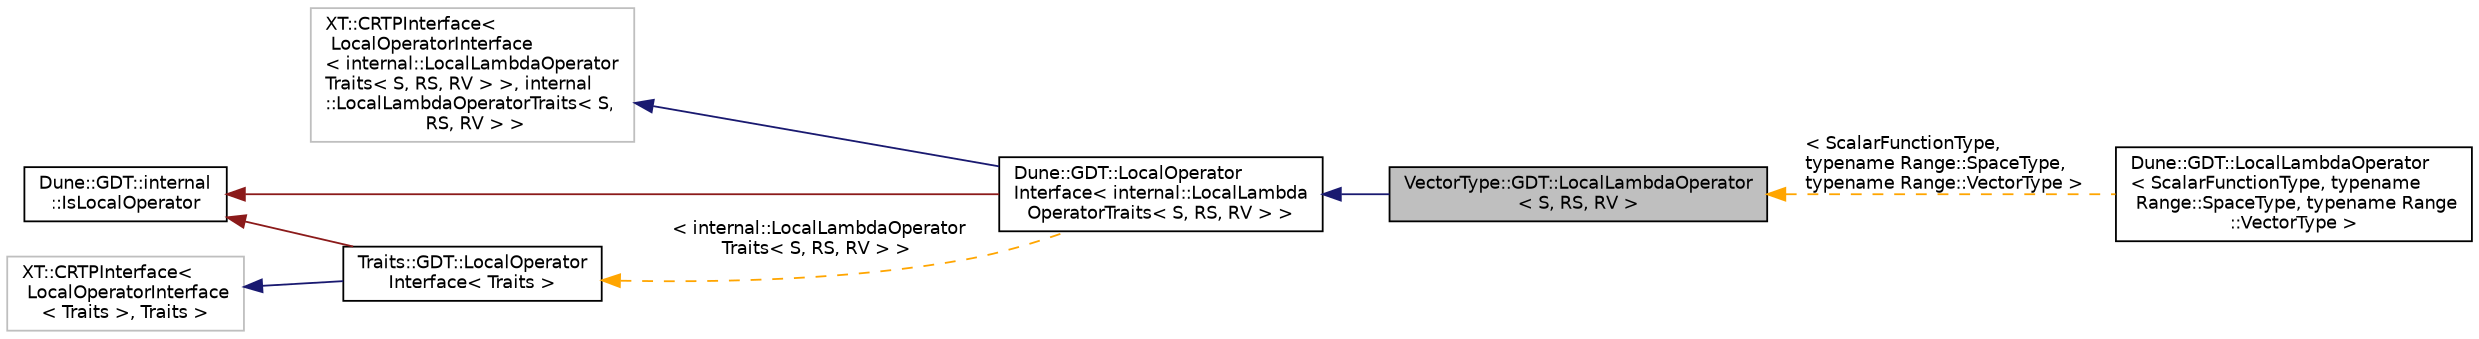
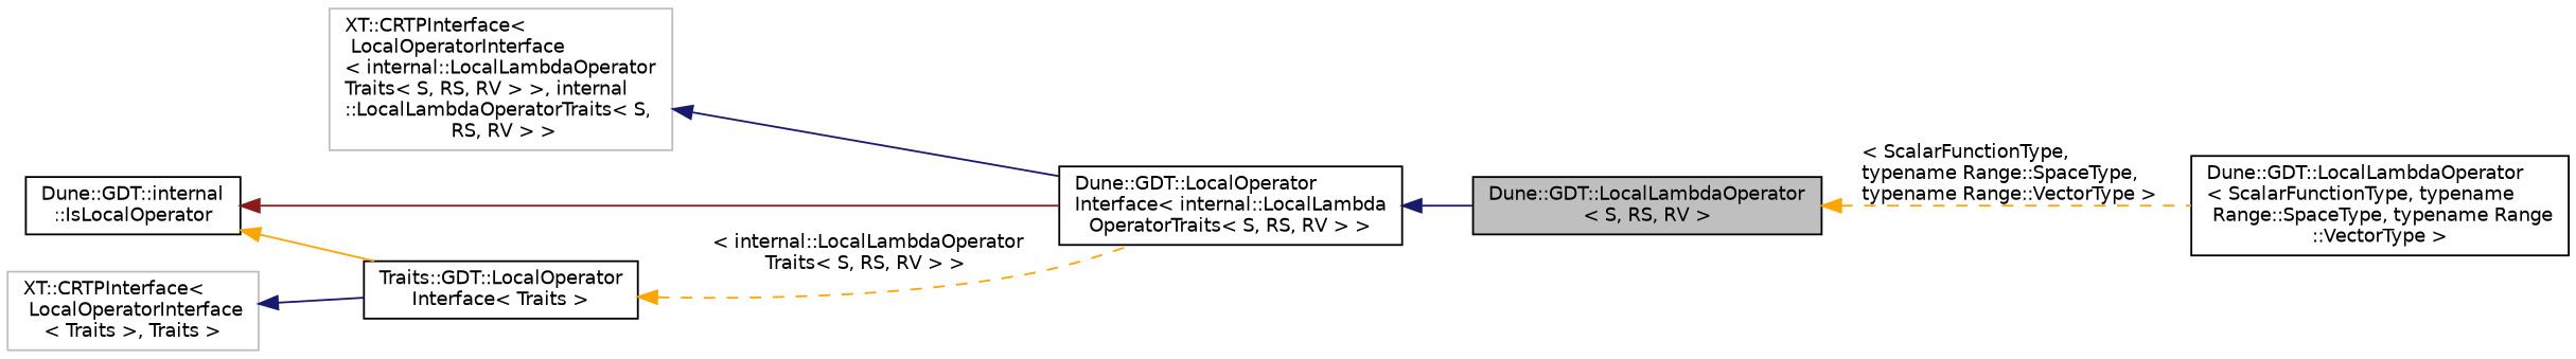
  digraph {
    rankdir=LR
    node [color=black fillcolor=white fontname=Helvetica fontsize=10 shape=record style=filled]
    edge [color=midnightblue dir=back fontname=Helvetica fontsize=10 labelfontname=Helvetica labelfontsize=10 style=solid]
-   n1 [fillcolor=grey75 fontcolor=black height=0.2 label="VectorType::GDT::LocalLambdaOperator\l\< S, RS, RV \>" width=0.4]
+   n1 [fillcolor=grey75 fontcolor=black height=0.2 label="Dune::GDT::LocalLambdaOperator\l\< S, RS, RV \>" width=0.4]
    n2 [height=0.2 label="Dune::GDT::LocalLambdaOperator\l\< ScalarFunctionType, typename\l Range::SpaceType, typename Range\l::VectorType \>" width=0.4]
    n3 [height=0.2 label="Dune::GDT::LocalOperator\lInterface\< internal::LocalLambda\lOperatorTraits\< S, RS, RV \> \>" width=0.4]
    n4 [color=grey75 height=0.2 label="XT::CRTPInterface\<\l LocalOperatorInterface\l\< internal::LocalLambdaOperator\lTraits\< S, RS, RV \> \>, internal\l::LocalLambdaOperatorTraits\< S,\l RS, RV \> \>" width=0.4]
    n5 [height=0.2 label="Dune::GDT::internal\l::IsLocalOperator" width=0.4]
    n6 [height=0.2 label="Traits::GDT::LocalOperator\lInterface\< Traits \>" width=0.4]
    n7 [color=grey75 height=0.2 label="XT::CRTPInterface\<\l LocalOperatorInterface\l\< Traits \>, Traits \>" width=0.4]
    n1 -> n2 [color=orange label=" \< ScalarFunctionType,\l typename Range::SpaceType,\l typename Range::VectorType \>" style=dashed]
    n3 -> n1
    n4 -> n3
    n5 -> n3 [color=firebrick4]
-   n5 -> n6 [color=firebrick4]
+   n5 -> n6 [color=orange]
    n6 -> n3 [color=orange label=" \< internal::LocalLambdaOperator\lTraits\< S, RS, RV \> \>" style=dashed]
    n7 -> n6
  }
